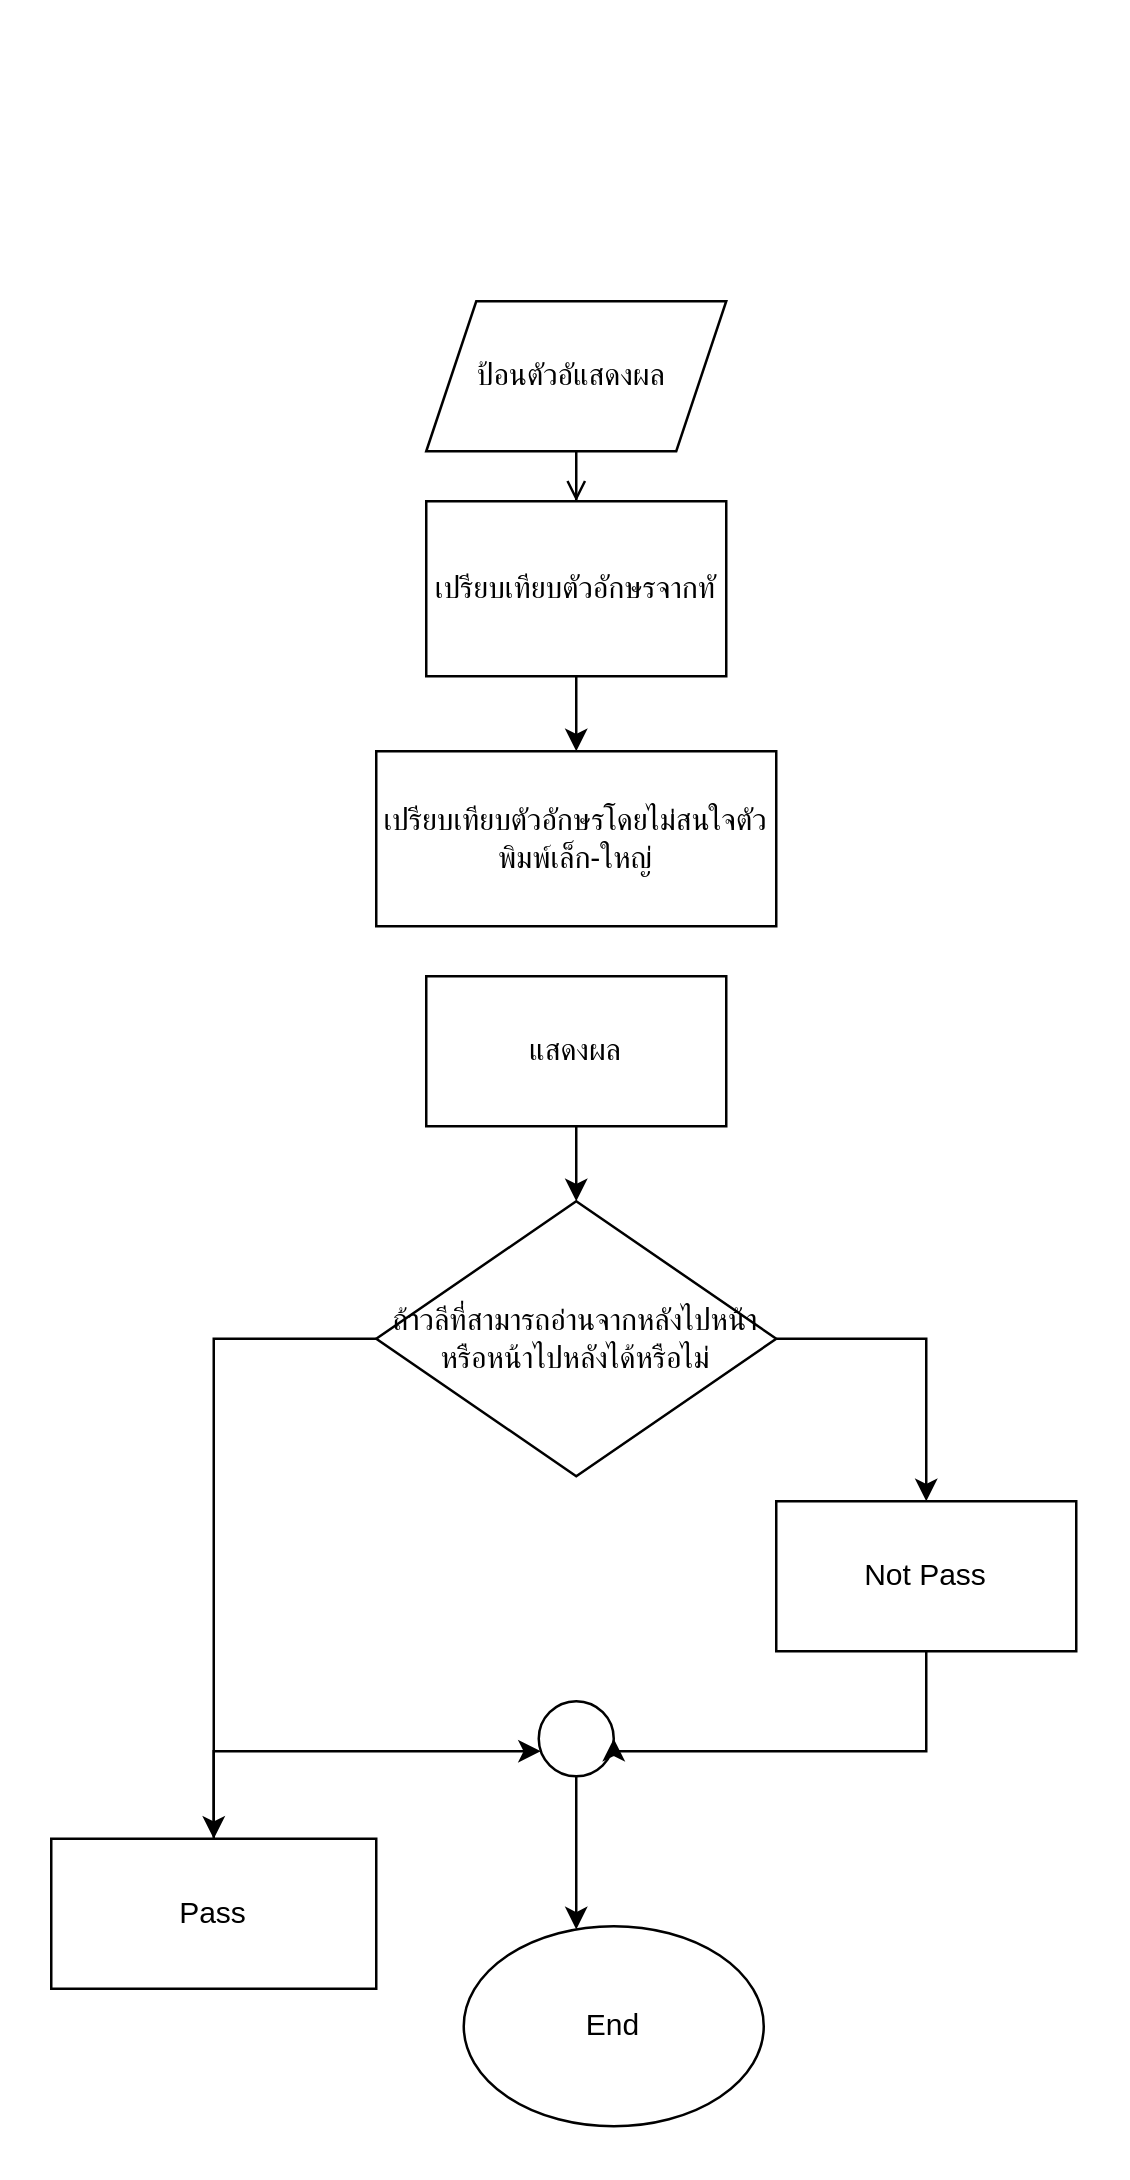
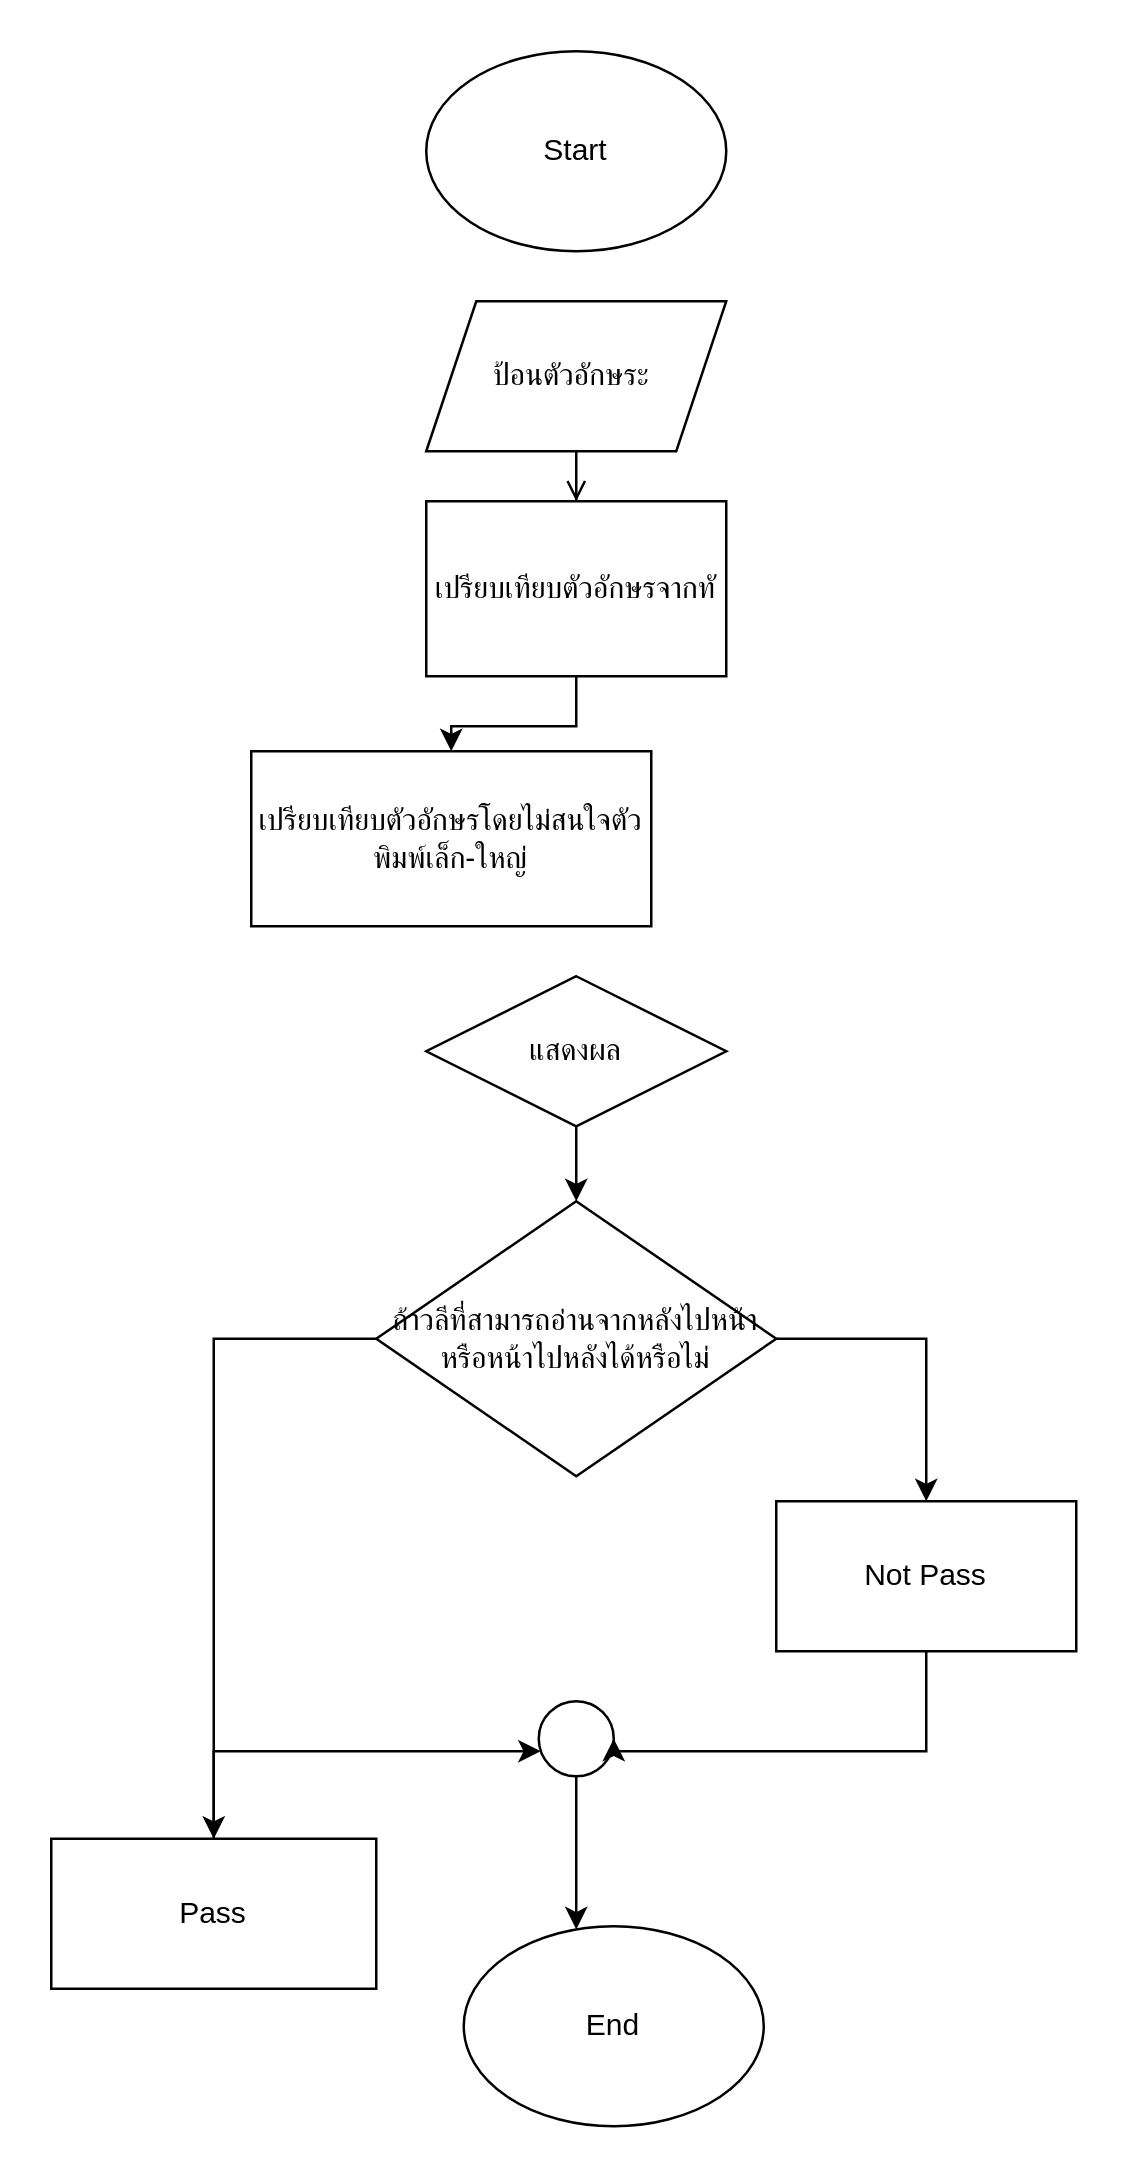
  <mxCell id="0" />
  <mxCell id="1" parent="0" />
+ <mxCell id="2" value="Start" style="ellipse;whiteSpace=wrap;html=1;" vertex="1" parent="1"><mxGeometry x="170" y="20" width="120" height="80" as="geometry" /></mxCell>
  <mxCell id="3" value="End" style="ellipse;whiteSpace=wrap;html=1;" vertex="1" parent="1"><mxGeometry x="185" y="770" width="120" height="80" as="geometry" /></mxCell>
  <mxCell id="4" style="edgeStyle=orthogonalEdgeStyle;rounded=0;orthogonalLoop=1;jettySize=auto;html=1;entryX=0.5;entryY=0;entryDx=0;entryDy=0;" edge="1" parent="1" source="5" target="11"><mxGeometry relative="1" as="geometry" /></mxCell>
  <mxCell id="5" value="เปรียบเทียบตัวอักษรจากทั" style="rounded=0;whiteSpace=wrap;html=1;" vertex="1" parent="1"><mxGeometry x="170" y="200" width="120" height="70" as="geometry" /></mxCell>
  <mxCell id="6" value="" style="edgeStyle=orthogonalEdgeStyle;rounded=0;orthogonalLoop=1;jettySize=auto;html=1;endArrow=open;" edge="1" parent="1" source="7" target="5"><mxGeometry relative="1" as="geometry" /></mxCell>
- <mxCell id="7" value="ป้อนตัวอัแสดงผล&amp;nbsp;" style="shape=parallelogram;perimeter=parallelogramPerimeter;whiteSpace=wrap;html=1;fixedSize=1;" vertex="1" parent="1"><mxGeometry x="170" y="120" width="120" height="60" as="geometry" /></mxCell>
+ <mxCell id="7" value="ป้อนตัวอักษระ&amp;nbsp;" style="shape=parallelogram;perimeter=parallelogramPerimeter;whiteSpace=wrap;html=1;fixedSize=1;" vertex="1" parent="1"><mxGeometry x="170" y="120" width="120" height="60" as="geometry" /></mxCell>
  <mxCell id="8" style="edgeStyle=orthogonalEdgeStyle;rounded=0;orthogonalLoop=1;jettySize=auto;html=1;entryX=0.5;entryY=0;entryDx=0;entryDy=0;" edge="1" parent="1" source="10" target="19"><mxGeometry relative="1" as="geometry"><Array as="points"><mxPoint x="370" y="535" /></Array></mxGeometry></mxCell>
  <mxCell id="9" value="" style="edgeStyle=orthogonalEdgeStyle;rounded=0;orthogonalLoop=1;jettySize=auto;html=1;" edge="1" parent="1" source="10" target="15"><mxGeometry relative="1" as="geometry"><Array as="points"><mxPoint x="85" y="535" /></Array></mxGeometry></mxCell>
  <mxCell id="10" value="ถ้าวลีที่สามารถอ่านจากหลังไปหน้าหรือหน้าไปหลังได้หรือไม่" style="rhombus;whiteSpace=wrap;html=1;" vertex="1" parent="1"><mxGeometry x="150" y="480" width="160" height="110" as="geometry" /></mxCell>
- <mxCell id="11" value="เปรียบเทียบตัวอักษรโดยไม่สนใจตัวพิมพ์เล็ก-ใหญ่" style="rounded=0;whiteSpace=wrap;html=1;" vertex="1" parent="1"><mxGeometry x="150" y="300" width="160" height="70" as="geometry" /></mxCell>
+ <mxCell id="11" value="เปรียบเทียบตัวอักษรโดยไม่สนใจตัวพิมพ์เล็ก-ใหญ่" style="rounded=0;whiteSpace=wrap;html=1;" vertex="1" parent="1"><mxGeometry x="100" y="300" width="160" height="70" as="geometry" /></mxCell>
  <mxCell id="12" value="" style="edgeStyle=orthogonalEdgeStyle;rounded=0;orthogonalLoop=1;jettySize=auto;html=1;" edge="1" parent="1" source="13" target="10"><mxGeometry relative="1" as="geometry" /></mxCell>
- <mxCell id="13" value="แสดงผล" style="rounded=0;whiteSpace=wrap;html=1;" vertex="1" parent="1"><mxGeometry x="170" y="390" width="120" height="60" as="geometry" /></mxCell>
+ <mxCell id="13" value="แสดงผล" style="rhombus;whiteSpace=wrap;html=1;" vertex="1" parent="1"><mxGeometry x="170" y="390" width="120" height="60" as="geometry" /></mxCell>
  <mxCell id="14" value="" style="edgeStyle=orthogonalEdgeStyle;rounded=0;orthogonalLoop=1;jettySize=auto;html=1;" edge="1" parent="1" source="17" target="3"><mxGeometry relative="1" as="geometry"><Array as="points"><mxPoint x="230" y="730" /><mxPoint x="230" y="730" /></Array></mxGeometry></mxCell>
  <mxCell id="15" value="Pass" style="rounded=0;whiteSpace=wrap;html=1;" vertex="1" parent="1"><mxGeometry x="20" y="735" width="130" height="60" as="geometry" /></mxCell>
  <mxCell id="16" value="" style="edgeStyle=orthogonalEdgeStyle;rounded=0;orthogonalLoop=1;jettySize=auto;html=1;" edge="1" parent="1" source="15" target="17"><mxGeometry relative="1" as="geometry"><mxPoint x="85" y="660" as="sourcePoint" /><mxPoint x="230" y="810" as="targetPoint" /><Array as="points"><mxPoint x="85" y="700" /></Array></mxGeometry></mxCell>
  <mxCell id="17" value="" style="ellipse;whiteSpace=wrap;html=1;aspect=fixed;" vertex="1" parent="1"><mxGeometry x="215" y="680" width="30" height="30" as="geometry" /></mxCell>
  <mxCell id="18" style="edgeStyle=orthogonalEdgeStyle;rounded=0;orthogonalLoop=1;jettySize=auto;html=1;entryX=1;entryY=0.5;entryDx=0;entryDy=0;" edge="1" parent="1" source="19" target="17"><mxGeometry relative="1" as="geometry"><Array as="points"><mxPoint x="370" y="700" /><mxPoint x="245" y="700" /></Array></mxGeometry></mxCell>
  <mxCell id="19" value="Not Pass" style="rounded=0;whiteSpace=wrap;html=1;" vertex="1" parent="1"><mxGeometry x="310" y="600" width="120" height="60" as="geometry" /></mxCell>
